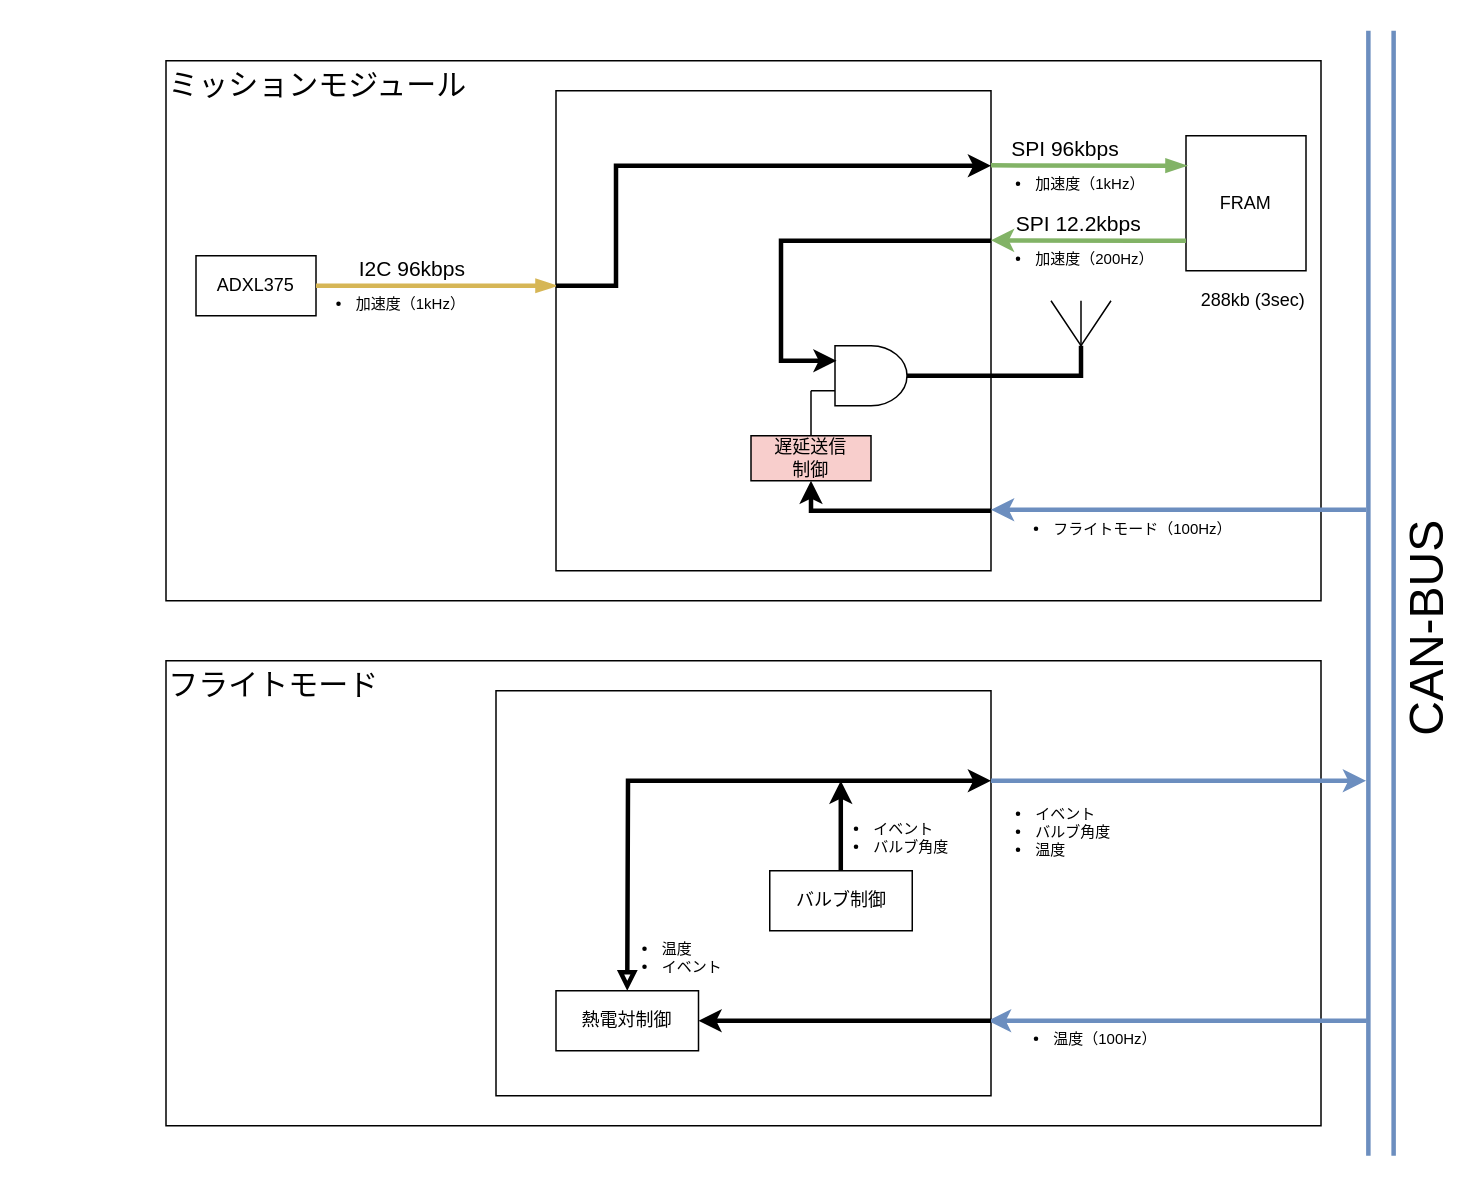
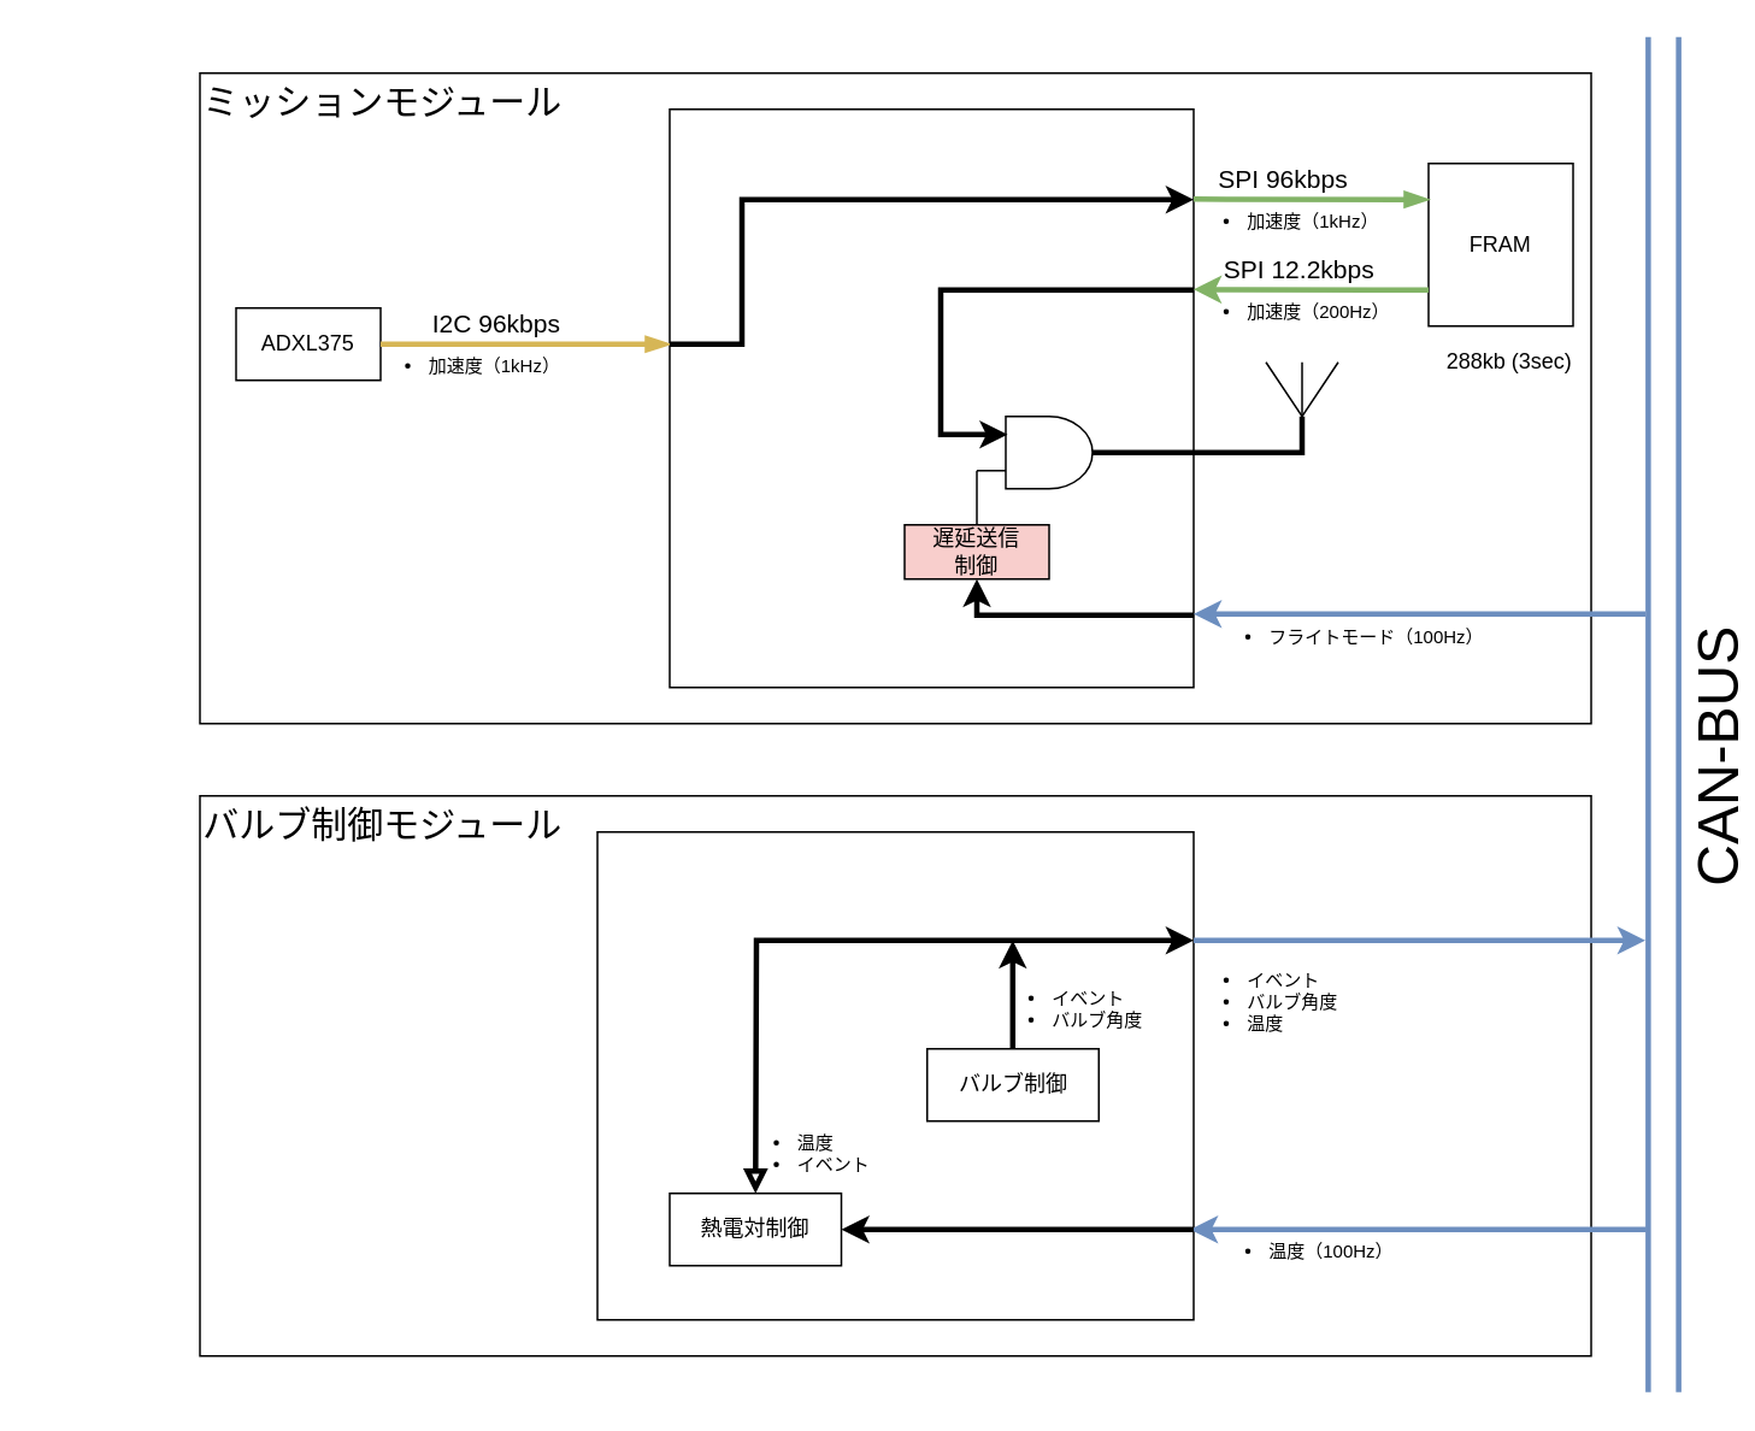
  <mxCell id="0" />
  <mxCell id="1" parent="0" />
  <mxCell id="2" value="" style="rounded=0;whiteSpace=wrap;html=1;movable=0;resizable=0;rotatable=0;deletable=0;editable=0;locked=1;connectable=0;" parent="1" vertex="1"><mxGeometry x="110" y="440" width="770" height="310" as="geometry" /></mxCell>
  <mxCell id="3" value="" style="rounded=0;whiteSpace=wrap;html=1;movable=0;resizable=0;rotatable=0;deletable=0;editable=0;locked=1;connectable=0;" parent="1" vertex="1"><mxGeometry x="110" y="40" width="770" height="360" as="geometry" /></mxCell>
  <mxCell id="4" value="" style="rounded=0;whiteSpace=wrap;html=1;movable=0;resizable=0;rotatable=0;deletable=0;editable=0;locked=1;connectable=0;" parent="1" vertex="1"><mxGeometry x="370" y="60" width="290" height="320" as="geometry" /></mxCell>
  <mxCell id="5" value="ADXL375" style="rounded=0;whiteSpace=wrap;html=1;" parent="1" vertex="1"><mxGeometry x="130" y="170" width="80" height="40" as="geometry" /></mxCell>
  <mxCell id="6" value="" style="endArrow=blockThin;html=1;rounded=0;fillColor=#fff2cc;strokeColor=#d6b656;strokeWidth=3;endFill=1;" parent="1" edge="1"><mxGeometry width="50" height="50" relative="1" as="geometry"><mxPoint x="210" y="190" as="sourcePoint" /><mxPoint x="370" y="190" as="targetPoint" /></mxGeometry></mxCell>
  <mxCell id="7" value="&lt;ul style=&quot;font-size: 10px;&quot;&gt;&lt;li style=&quot;font-size: 10px;&quot;&gt;加速度（1kHz）&lt;/li&gt;&lt;/ul&gt;" style="text;html=1;strokeColor=none;fillColor=none;align=left;verticalAlign=top;whiteSpace=wrap;rounded=0;fontSize=10;labelPosition=right;verticalLabelPosition=bottom;" parent="1" vertex="1"><mxGeometry x="20" y="160" width="175" height="20" as="geometry" /></mxCell>
  <mxCell id="8" value="FRAM" style="rounded=0;whiteSpace=wrap;html=1;" parent="1" vertex="1"><mxGeometry x="790" y="90" width="80" height="90" as="geometry" /></mxCell>
  <mxCell id="9" value="" style="endArrow=blockThin;html=1;rounded=0;fillColor=#d5e8d4;strokeColor=#82b366;strokeWidth=3;endFill=1;" parent="1" edge="1"><mxGeometry width="50" height="50" relative="1" as="geometry"><mxPoint x="660" y="109.72" as="sourcePoint" /><mxPoint x="790" y="110" as="targetPoint" /><Array as="points" /></mxGeometry></mxCell>
  <mxCell id="10" value="I2C 96kbps" style="text;html=1;strokeColor=none;fillColor=none;align=left;verticalAlign=bottom;whiteSpace=wrap;rounded=0;fontSize=14;labelPosition=right;verticalLabelPosition=top;" parent="1" vertex="1"><mxGeometry x="62" y="190" width="175" height="20" as="geometry" /></mxCell>
  <mxCell id="11" value="288kb (3sec)" style="text;html=1;strokeColor=none;fillColor=none;align=center;verticalAlign=middle;whiteSpace=wrap;rounded=0;" parent="1" vertex="1"><mxGeometry x="780" y="190" width="110" height="20" as="geometry" /></mxCell>
  <mxCell id="12" value="&lt;ul style=&quot;font-size: 10px;&quot;&gt;&lt;li style=&quot;font-size: 10px;&quot;&gt;加速度（1kHz）&lt;/li&gt;&lt;/ul&gt;" style="text;html=1;strokeColor=none;fillColor=none;align=left;verticalAlign=top;whiteSpace=wrap;rounded=0;fontSize=10;labelPosition=right;verticalLabelPosition=bottom;movable=1;resizable=1;rotatable=1;deletable=1;editable=1;locked=0;connectable=1;" parent="1" vertex="1"><mxGeometry x="472.5" y="80" width="175" height="20" as="geometry" /></mxCell>
  <mxCell id="13" value="" style="endArrow=none;html=1;rounded=0;fillColor=#dae8fc;strokeColor=#6c8ebf;strokeWidth=3;endFill=0;shape=link;targetPerimeterSpacing=0;width=14.839;" parent="1" edge="1"><mxGeometry width="50" height="50" relative="1" as="geometry"><mxPoint x="920" y="20" as="sourcePoint" /><mxPoint x="920" y="770" as="targetPoint" /></mxGeometry></mxCell>
  <mxCell id="14" value="CAN-BUS" style="edgeLabel;html=1;align=center;verticalAlign=middle;resizable=0;points=[];fontSize=32;fontFamily=Helvetica;fontColor=default;horizontal=0;" parent="13" vertex="1" connectable="0"><mxGeometry x="0.048" y="6" relative="1" as="geometry"><mxPoint x="24" y="7" as="offset" /></mxGeometry></mxCell>
  <mxCell id="15" value="" style="endArrow=none;html=1;rounded=0;fillColor=#dae8fc;strokeColor=#6c8ebf;strokeWidth=3;endFill=0;startArrow=classic;startFill=1;" parent="1" edge="1"><mxGeometry width="50" height="50" relative="1" as="geometry"><mxPoint x="660" y="339.31" as="sourcePoint" /><mxPoint y="339.31" as="targetPoint" x="910" /></mxGeometry></mxCell>
  <mxCell id="16" value="&lt;ul style=&quot;font-size: 10px;&quot;&gt;&lt;li style=&quot;font-size: 10px;&quot;&gt;フライトモード（100Hz）&lt;/li&gt;&lt;/ul&gt;" style="text;html=1;strokeColor=none;fillColor=none;align=left;verticalAlign=top;whiteSpace=wrap;rounded=0;fontSize=10;labelPosition=right;verticalLabelPosition=bottom;" parent="1" vertex="1"><mxGeometry x="485" y="310" width="175" height="20" as="geometry" /></mxCell>
  <mxCell id="17" value="遅延送信&lt;br&gt;制御" style="rounded=0;whiteSpace=wrap;html=1;fillColor=#f8cecc;" parent="1" vertex="1"><mxGeometry x="500" y="290" width="80" height="30" as="geometry" /></mxCell>
  <mxCell id="18" value="" style="endArrow=none;html=1;rounded=0;exitX=0.5;exitY=0;exitDx=0;exitDy=0;" parent="1" source="17" edge="1"><mxGeometry width="50" height="50" relative="1" as="geometry"><mxPoint x="510" y="270" as="sourcePoint" /><mxPoint x="540" y="260" as="targetPoint" /><Array as="points"><mxPoint x="540" y="260" /></Array></mxGeometry></mxCell>
  <mxCell id="19" value="" style="rounded=0;whiteSpace=wrap;html=1;movable=0;resizable=0;rotatable=0;deletable=0;editable=0;locked=1;connectable=0;" parent="1" vertex="1"><mxGeometry x="330" y="460" width="330" height="270" as="geometry" /></mxCell>
  <mxCell id="20" value="" style="endArrow=none;html=1;rounded=0;fillColor=#dae8fc;strokeColor=#6c8ebf;strokeWidth=3;endFill=0;startArrow=classic;startFill=1;" parent="1" edge="1"><mxGeometry width="50" height="50" relative="1" as="geometry"><mxPoint x="658" y="680" as="sourcePoint" /><mxPoint x="910.5" y="680" as="targetPoint" /></mxGeometry></mxCell>
  <mxCell id="21" value="&lt;ul style=&quot;font-size: 10px;&quot;&gt;&lt;li style=&quot;font-size: 10px;&quot;&gt;温度（100Hz）&lt;/li&gt;&lt;/ul&gt;" style="text;html=1;strokeColor=none;fillColor=none;align=left;verticalAlign=top;whiteSpace=wrap;rounded=0;fontSize=10;labelPosition=right;verticalLabelPosition=bottom;" parent="1" vertex="1"><mxGeometry x="485" y="650" width="175" height="20" as="geometry" /></mxCell>
  <mxCell id="22" value="バルブ制御" style="rounded=0;whiteSpace=wrap;html=1;" parent="1" vertex="1"><mxGeometry x="512.5" y="580" width="95" height="40" as="geometry" /></mxCell>
  <mxCell id="23" value="" style="endArrow=classic;html=1;rounded=0;fillColor=#dae8fc;strokeColor=#6c8ebf;strokeWidth=3;endFill=1;" parent="1" edge="1"><mxGeometry width="50" height="50" relative="1" as="geometry"><mxPoint x="660" y="520" as="sourcePoint" /><mxPoint y="520" as="targetPoint" x="910" /></mxGeometry></mxCell>
  <mxCell id="24" value="&lt;ul style=&quot;font-size: 10px;&quot;&gt;&lt;li style=&quot;font-size: 10px;&quot;&gt;イベント&lt;/li&gt;&lt;li style=&quot;font-size: 10px;&quot;&gt;バルブ角度&lt;/li&gt;&lt;li style=&quot;font-size: 10px;&quot;&gt;温度&lt;/li&gt;&lt;/ul&gt;" style="text;html=1;strokeColor=none;fillColor=none;align=left;verticalAlign=top;whiteSpace=wrap;rounded=0;fontSize=10;labelPosition=right;verticalLabelPosition=bottom;" parent="1" vertex="1"><mxGeometry x="472.5" y="500" width="175" height="20" as="geometry" /></mxCell>
  <mxCell id="25" value="" style="endArrow=none;html=1;rounded=0;strokeWidth=3;endFill=0;startArrow=classic;startFill=1;" parent="1" edge="1"><mxGeometry width="50" height="50" relative="1" as="geometry"><mxPoint x="660" y="520" as="sourcePoint" /><mxPoint x="560" y="520" as="targetPoint" /><Array as="points" /></mxGeometry></mxCell>
  <mxCell id="26" value="" style="endArrow=none;html=1;rounded=0;strokeWidth=3;endFill=0;startArrow=classic;startFill=1;" parent="1" edge="1"><mxGeometry width="50" height="50" relative="1" as="geometry"><mxPoint x="559.86" y="520" as="sourcePoint" /><mxPoint x="559.86" y="580" as="targetPoint" /><Array as="points" /></mxGeometry></mxCell>
  <mxCell id="27" value="熱電対制御" style="rounded=0;whiteSpace=wrap;html=1;" parent="1" vertex="1"><mxGeometry x="370" y="660" width="95" height="40" as="geometry" /></mxCell>
  <mxCell id="28" value="" style="endArrow=block;html=1;rounded=0;strokeWidth=3;endFill=0;startArrow=none;startFill=0;exitX=0.5;exitY=1;exitDx=0;exitDy=0;entryX=0.5;entryY=0;entryDx=0;entryDy=0;" parent="1" source="24" target="27" edge="1"><mxGeometry width="50" height="50" relative="1" as="geometry"><mxPoint x="400" y="500" as="sourcePoint" /><mxPoint x="420" y="660" as="targetPoint" /><Array as="points"><mxPoint x="418" y="520" /></Array></mxGeometry></mxCell>
  <mxCell id="29" value="&lt;ul style=&quot;font-size: 10px;&quot;&gt;&lt;li style=&quot;font-size: 10px;&quot;&gt;温度&lt;/li&gt;&lt;li style=&quot;font-size: 10px;&quot;&gt;イベント&lt;/li&gt;&lt;/ul&gt;" style="text;html=1;strokeColor=none;fillColor=none;align=left;verticalAlign=top;whiteSpace=wrap;rounded=0;fontSize=10;labelPosition=right;verticalLabelPosition=bottom;" parent="1" vertex="1"><mxGeometry x="290" y="590" width="108.75" height="20" as="geometry" /></mxCell>
  <mxCell id="30" value="" style="endArrow=none;html=1;rounded=0;strokeWidth=3;endFill=0;startArrow=classic;startFill=1;" parent="1" edge="1"><mxGeometry width="50" height="50" relative="1" as="geometry"><mxPoint x="540" y="320" as="sourcePoint" /><mxPoint x="540" y="340" as="targetPoint" /><Array as="points"><mxPoint x="540" y="340" /><mxPoint x="660" y="340" /></Array></mxGeometry></mxCell>
  <mxCell id="31" value="" style="endArrow=none;html=1;rounded=0;strokeWidth=3;" parent="1" edge="1"><mxGeometry width="50" height="50" relative="1" as="geometry"><mxPoint x="600" y="250" as="sourcePoint" /><mxPoint x="720" y="230" as="targetPoint" /><Array as="points"><mxPoint x="720" y="250" /></Array></mxGeometry></mxCell>
  <mxCell id="32" value="" style="endArrow=none;html=1;rounded=0;" parent="1" edge="1"><mxGeometry width="50" height="50" relative="1" as="geometry"><mxPoint x="700" y="200" as="sourcePoint" /><mxPoint x="740" y="200" as="targetPoint" /><Array as="points"><mxPoint x="720" y="230" /></Array></mxGeometry></mxCell>
  <mxCell id="33" value="" style="endArrow=none;html=1;rounded=0;" parent="1" edge="1"><mxGeometry width="50" height="50" relative="1" as="geometry"><mxPoint x="720" y="230" as="sourcePoint" /><mxPoint x="720" y="200" as="targetPoint" /></mxGeometry></mxCell>
  <mxCell id="34" value="" style="verticalLabelPosition=bottom;shadow=0;dashed=0;align=center;html=1;verticalAlign=top;shape=mxgraph.electrical.logic_gates.logic_gate;operation=and;" parent="1" vertex="1"><mxGeometry x="540" y="230" width="80" height="40" as="geometry" /></mxCell>
  <mxCell id="35" value="SPI 96kbps" style="text;html=1;strokeColor=none;fillColor=none;align=left;verticalAlign=bottom;whiteSpace=wrap;rounded=0;fontSize=14;labelPosition=right;verticalLabelPosition=top;" parent="1" vertex="1"><mxGeometry x="497" y="110" width="175" height="20" as="geometry" /></mxCell>
  <mxCell id="36" value="" style="endArrow=none;html=1;rounded=0;fillColor=#d5e8d4;strokeColor=#82b366;strokeWidth=3;endFill=0;entryX=0;entryY=0.25;entryDx=0;entryDy=0;startArrow=classic;startFill=1;" parent="1" edge="1"><mxGeometry width="50" height="50" relative="1" as="geometry"><mxPoint x="660" y="159.72" as="sourcePoint" /><mxPoint x="790" y="160" as="targetPoint" /><Array as="points"><mxPoint x="760" y="160" /></Array></mxGeometry></mxCell>
  <mxCell id="37" value="&lt;ul style=&quot;font-size: 10px;&quot;&gt;&lt;li style=&quot;font-size: 10px;&quot;&gt;加速度（200Hz）&lt;/li&gt;&lt;/ul&gt;" style="text;html=1;strokeColor=none;fillColor=none;align=left;verticalAlign=top;whiteSpace=wrap;rounded=0;fontSize=10;labelPosition=right;verticalLabelPosition=bottom;movable=1;resizable=1;rotatable=1;deletable=1;editable=1;locked=0;connectable=1;" parent="1" vertex="1"><mxGeometry x="472.5" y="130.2" width="175" height="20" as="geometry" /></mxCell>
  <mxCell id="38" value="SPI 12.2kbps" style="text;html=1;strokeColor=none;fillColor=none;align=left;verticalAlign=bottom;whiteSpace=wrap;rounded=0;fontSize=14;labelPosition=right;verticalLabelPosition=top;" parent="1" vertex="1"><mxGeometry x="500" y="160" width="175" height="20" as="geometry" /></mxCell>
  <mxCell id="39" value="" style="endArrow=none;html=1;rounded=0;strokeWidth=3;endFill=0;startArrow=classic;startFill=1;" parent="1" edge="1"><mxGeometry width="50" height="50" relative="1" as="geometry"><mxPoint x="557" y="240" as="sourcePoint" /><mxPoint x="660" y="160" as="targetPoint" /><Array as="points"><mxPoint x="520" y="240" /><mxPoint x="520" y="160" /></Array></mxGeometry></mxCell>
  <mxCell id="40" value="" style="endArrow=none;html=1;rounded=0;strokeWidth=3;endFill=0;startArrow=classic;startFill=1;" parent="1" edge="1"><mxGeometry width="50" height="50" relative="1" as="geometry"><mxPoint x="660" y="110" as="sourcePoint" /><mxPoint x="370" y="190" as="targetPoint" /><Array as="points"><mxPoint x="410" y="110" /><mxPoint x="410" y="190" /></Array></mxGeometry></mxCell>
  <mxCell id="41" value="&lt;ul style=&quot;font-size: 10px;&quot;&gt;&lt;li style=&quot;font-size: 10px;&quot;&gt;イベント&lt;/li&gt;&lt;li style=&quot;font-size: 10px;&quot;&gt;バルブ角度&lt;/li&gt;&lt;/ul&gt;" style="text;html=1;strokeColor=none;fillColor=none;align=left;verticalAlign=top;whiteSpace=wrap;rounded=0;fontSize=10;labelPosition=right;verticalLabelPosition=bottom;" parent="1" vertex="1"><mxGeometry x="431.25" y="510" width="108.75" height="20" as="geometry" /></mxCell>
  <mxCell id="42" value="" style="endArrow=classic;html=1;rounded=0;strokeWidth=3;endFill=1;startArrow=none;startFill=0;exitX=0.5;exitY=1;exitDx=0;exitDy=0;entryX=1;entryY=0.5;entryDx=0;entryDy=0;" parent="1" target="27" edge="1"><mxGeometry width="50" height="50" relative="1" as="geometry"><mxPoint x="660" y="680" as="sourcePoint" /><mxPoint x="518" y="820" as="targetPoint" /><Array as="points"><mxPoint x="518" y="680" /></Array></mxGeometry></mxCell>
- <mxCell id="43" value="フライトモード" style="text;html=1;strokeColor=none;fillColor=none;align=left;verticalAlign=middle;whiteSpace=wrap;rounded=0;fontSize=20;" parent="1" vertex="1"><mxGeometry x="110" y="440" width="210" height="30" as="geometry" /></mxCell>
+ <mxCell id="43" value="バルブ制御モジュール" style="text;html=1;strokeColor=none;fillColor=none;align=left;verticalAlign=middle;whiteSpace=wrap;rounded=0;fontSize=20;" parent="1" vertex="1"><mxGeometry x="110" y="440" width="210" height="30" as="geometry" /></mxCell>
  <mxCell id="44" value="ミッションモジュール" style="text;html=1;strokeColor=none;fillColor=none;align=left;verticalAlign=middle;whiteSpace=wrap;rounded=0;fontSize=20;" parent="1" vertex="1"><mxGeometry x="110" y="40" width="210" height="30" as="geometry" /></mxCell>
